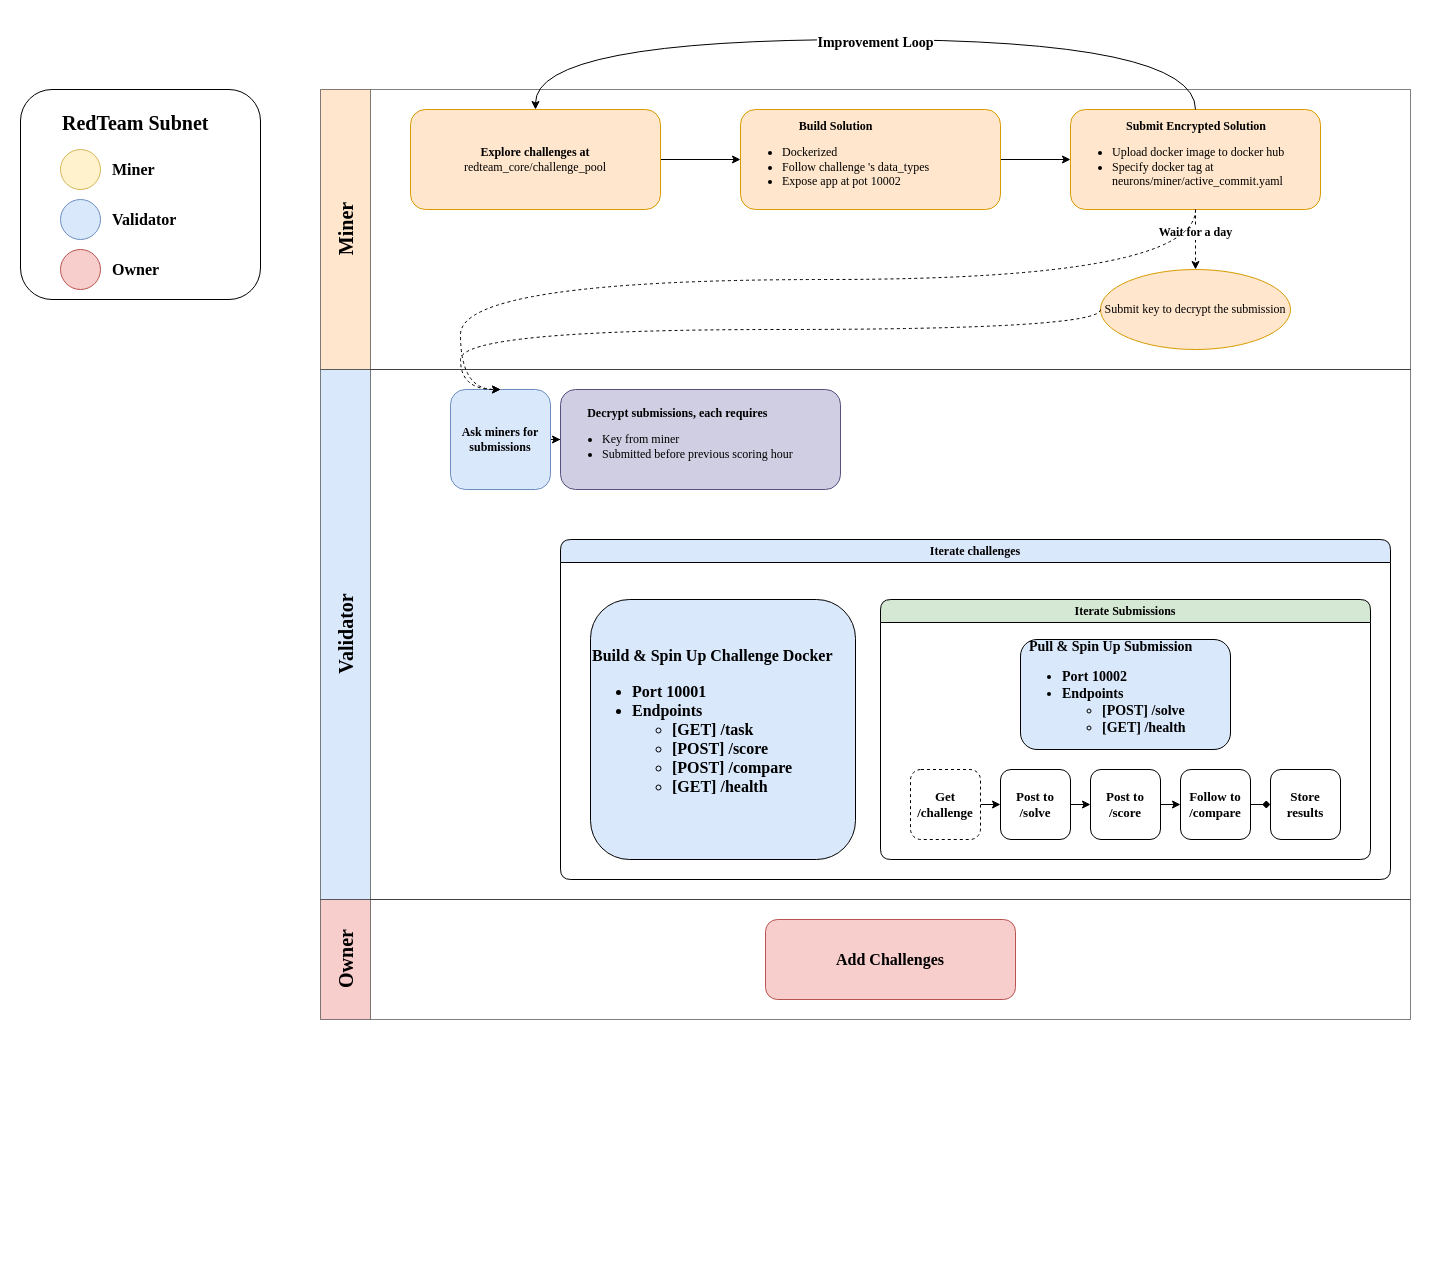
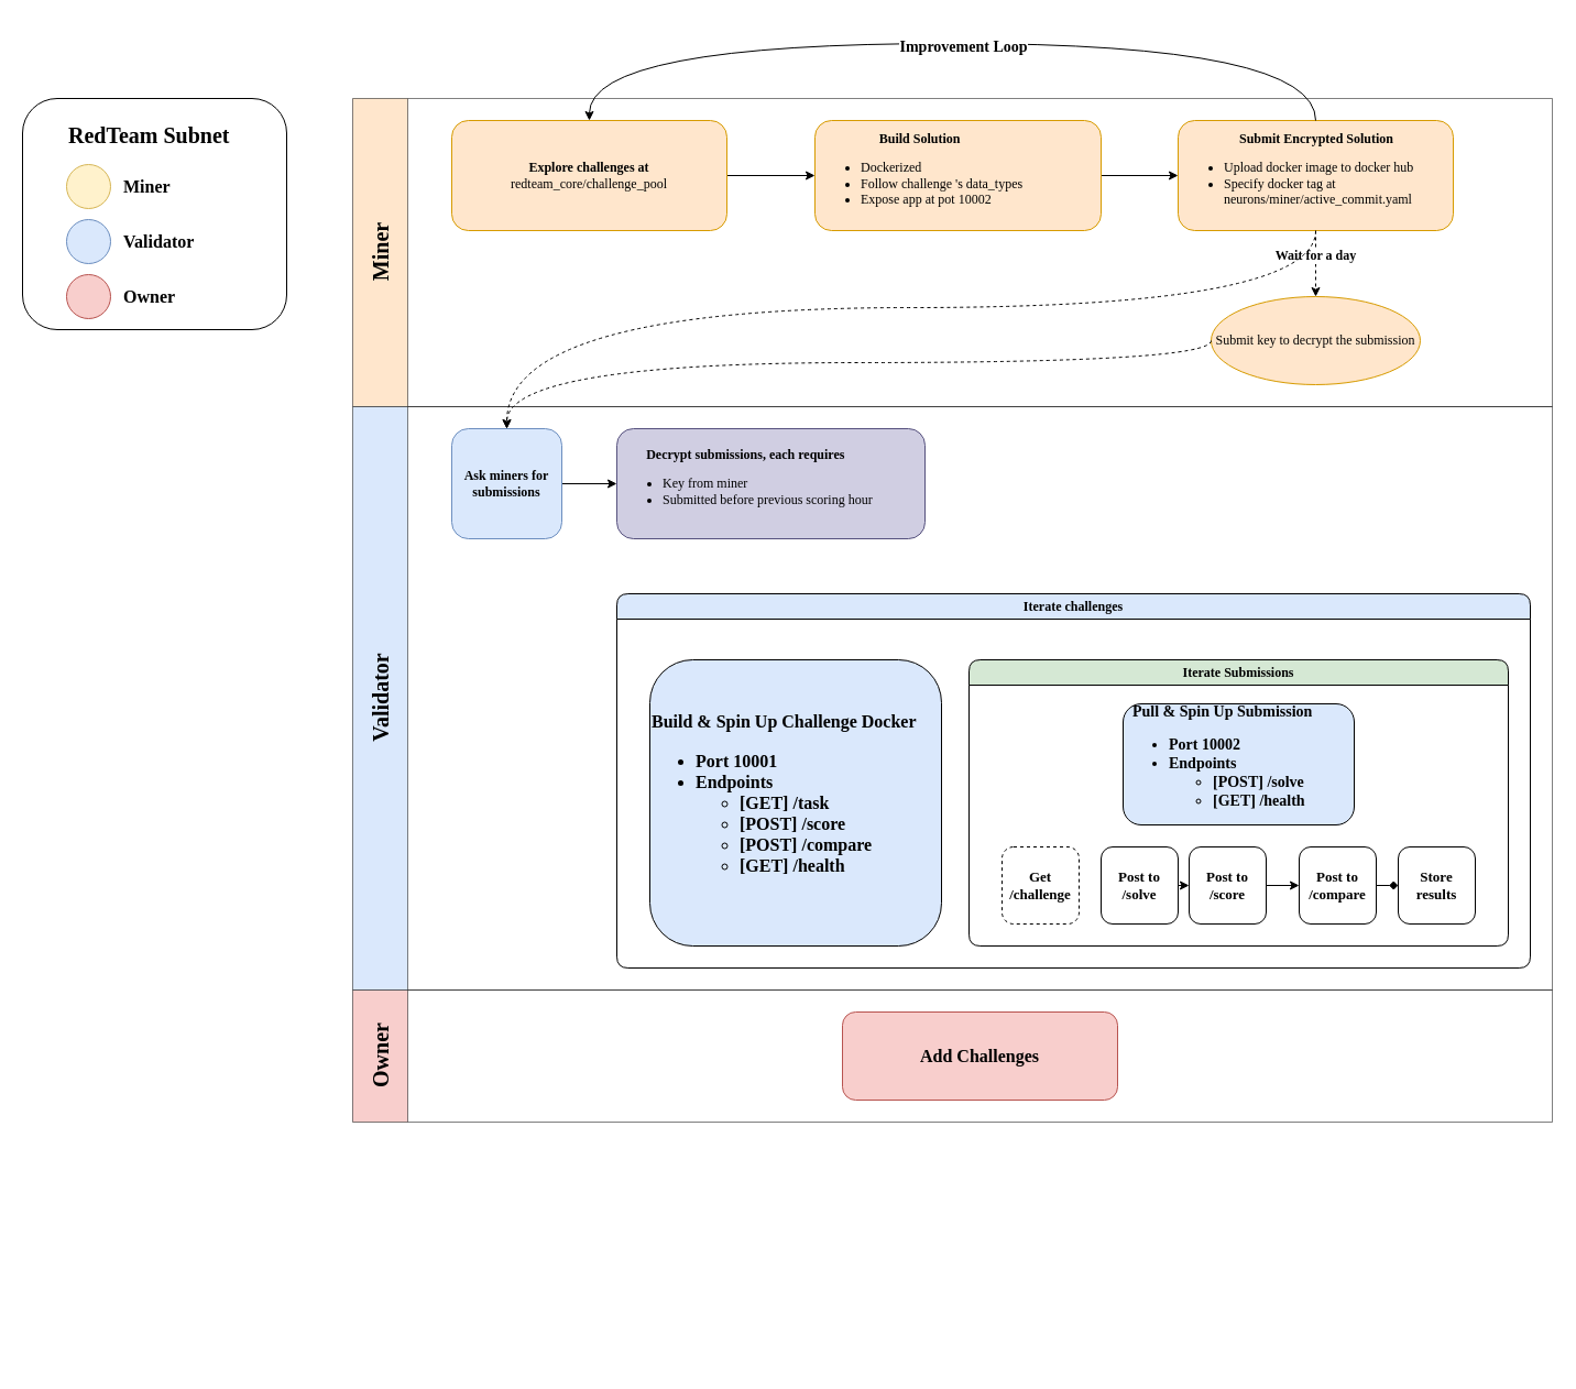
  <mxCell id="0" />
  <mxCell id="1" parent="0" />
  <mxCell id="2" value="" style="group;rounded=1;fontFamily=Comic Sans MS;fontSize=18;" vertex="1" connectable="0" parent="1"><mxGeometry x="320" y="20" width="1090" height="1220" as="geometry" /></mxCell>
  <mxCell id="3" value="" style="group;labelBorderColor=default;strokeColor=none;fontFamily=Comic Sans MS;" vertex="1" connectable="0" parent="2"><mxGeometry width="1090" height="1220" as="geometry" /></mxCell>
  <mxCell id="4" value="" style="group;rounded=1;fontFamily=Comic Sans MS;" vertex="1" connectable="0" parent="3"><mxGeometry width="1090" height="1220" as="geometry" /></mxCell>
  <mxCell id="5" value="&lt;font style=&quot;font-size: 20px;&quot;&gt;Owner&lt;/font&gt;" style="swimlane;startSize=50;horizontal=0;html=1;fillColor=#f8cecc;strokeColor=default;strokeWidth=0.5;fontSize=12;fontFamily=Comic Sans MS;movable=1;resizable=1;rotatable=1;deletable=1;editable=1;locked=0;connectable=1;rounded=0;" parent="4" vertex="1"><mxGeometry y="879" width="1090" height="120" as="geometry" /></mxCell>
  <mxCell id="6" value="&lt;b&gt;Add Challenges&lt;/b&gt;" style="rounded=1;whiteSpace=wrap;html=1;fontFamily=Comic Sans MS;fillColor=#f8cecc;strokeColor=#b85450;fontSize=16;" vertex="1" parent="5"><mxGeometry x="445" y="20" width="250" height="80" as="geometry" /></mxCell>
  <mxCell id="7" value="&lt;font style=&quot;font-size: 20px;&quot;&gt;Miner&lt;/font&gt;" style="swimlane;startSize=50;horizontal=0;html=1;fillColor=#ffe6cc;strokeColor=default;strokeWidth=0.5;fontSize=12;fontFamily=Comic Sans MS;movable=1;resizable=1;rotatable=1;deletable=1;editable=1;locked=0;connectable=1;rounded=0;" parent="4" vertex="1"><mxGeometry y="69" width="1090" height="280" as="geometry" /></mxCell>
  <mxCell id="8" style="edgeStyle=orthogonalEdgeStyle;rounded=0;orthogonalLoop=1;jettySize=auto;html=1;entryX=0;entryY=0.5;entryDx=0;entryDy=0;fontFamily=Comic Sans MS;fontSize=12;" edge="1" parent="7" source="9" target="11"><mxGeometry relative="1" as="geometry" /></mxCell>
  <mxCell id="9" value="&lt;b&gt;Explore challenges at&lt;/b&gt;&lt;div&gt;redteam_core/challenge_pool&lt;/div&gt;" style="rounded=1;whiteSpace=wrap;html=1;fontFamily=Comic Sans MS;fillColor=#ffe6cc;strokeColor=#d79b00;fontSize=12;" vertex="1" parent="7"><mxGeometry x="90" y="20" width="250" height="100" as="geometry" /></mxCell>
  <mxCell id="10" style="edgeStyle=orthogonalEdgeStyle;rounded=0;orthogonalLoop=1;jettySize=auto;html=1;entryX=0;entryY=0.5;entryDx=0;entryDy=0;fontFamily=Comic Sans MS;fontSize=12;" edge="1" parent="7" source="11" target="14"><mxGeometry relative="1" as="geometry" /></mxCell>
  <mxCell id="11" value="&lt;div style=&quot;text-align: center;&quot;&gt;&lt;span style=&quot;background-color: transparent; color: light-dark(rgb(0, 0, 0), rgb(255, 255, 255));&quot;&gt;&lt;b&gt;Build Solution&lt;/b&gt;&lt;/span&gt;&lt;/div&gt;&lt;div&gt;&lt;ul&gt;&lt;li&gt;Dockerized&lt;/li&gt;&lt;li&gt;Follow challenge 's data_types&lt;/li&gt;&lt;li&gt;Expose app at pot 10002&lt;/li&gt;&lt;/ul&gt;&lt;/div&gt;" style="rounded=1;whiteSpace=wrap;html=1;align=left;fontFamily=Comic Sans MS;fillColor=#ffe6cc;strokeColor=#d79b00;fontSize=12;" vertex="1" parent="7"><mxGeometry x="420" y="20" width="260" height="100" as="geometry" /></mxCell>
  <mxCell id="12" style="edgeStyle=orthogonalEdgeStyle;rounded=0;orthogonalLoop=1;jettySize=auto;html=1;entryX=0.5;entryY=0;entryDx=0;entryDy=0;dashed=1;fontFamily=Comic Sans MS;fontSize=12;" edge="1" parent="7" source="14" target="15"><mxGeometry relative="1" as="geometry" /></mxCell>
  <mxCell id="13" value="&lt;b&gt;Wait for a day&lt;/b&gt;" style="edgeLabel;html=1;align=center;verticalAlign=middle;resizable=0;points=[];fontFamily=Comic Sans MS;fontSize=12;" vertex="1" connectable="0" parent="12"><mxGeometry x="-0.261" y="-1" relative="1" as="geometry"><mxPoint as="offset" /></mxGeometry></mxCell>
  <mxCell id="14" value="&lt;div style=&quot;text-align: center;&quot;&gt;&lt;span style=&quot;background-color: transparent; color: light-dark(rgb(0, 0, 0), rgb(255, 255, 255));&quot;&gt;&lt;b&gt;Submit Encrypted Solution&lt;/b&gt;&lt;/span&gt;&lt;/div&gt;&lt;div&gt;&lt;ul&gt;&lt;li&gt;Upload docker image to docker hub&lt;/li&gt;&lt;li&gt;Specify docker tag at neurons/miner/active_commit.yaml&lt;/li&gt;&lt;/ul&gt;&lt;/div&gt;" style="rounded=1;whiteSpace=wrap;html=1;align=left;fontFamily=Comic Sans MS;fillColor=#ffe6cc;strokeColor=#d79b00;fontSize=12;" vertex="1" parent="7"><mxGeometry x="750" y="20" width="250" height="100" as="geometry" /></mxCell>
  <mxCell id="15" value="Submit key to decrypt the submission" style="ellipse;whiteSpace=wrap;html=1;fontFamily=Comic Sans MS;fillColor=#ffe6cc;strokeColor=#d79b00;fontSize=12;" vertex="1" parent="7"><mxGeometry x="780" y="180" width="190" height="80" as="geometry" /></mxCell>
  <mxCell id="16" value="" style="endArrow=classic;html=1;rounded=0;exitX=0.5;exitY=0;exitDx=0;exitDy=0;entryX=0.5;entryY=0;entryDx=0;entryDy=0;edgeStyle=orthogonalEdgeStyle;curved=1;fontFamily=Comic Sans MS;fontSize=12;" edge="1" parent="7" source="14" target="9"><mxGeometry width="50" height="50" relative="1" as="geometry"><mxPoint x="440" y="-110" as="sourcePoint" /><mxPoint x="490" y="-160" as="targetPoint" /><Array as="points"><mxPoint x="875" y="-50" /><mxPoint x="215" y="-50" /></Array></mxGeometry></mxCell>
  <mxCell id="17" value="&lt;b&gt;Improvement Loop&lt;/b&gt;" style="edgeLabel;html=1;align=center;verticalAlign=middle;resizable=0;points=[];fontFamily=Comic Sans MS;fontSize=14;" vertex="1" connectable="0" parent="16"><mxGeometry x="-0.023" y="3" relative="1" as="geometry"><mxPoint as="offset" /></mxGeometry></mxCell>
  <mxCell id="18" value="&lt;font style=&quot;font-size: 20px;&quot;&gt;Validator&lt;/font&gt;" style="swimlane;startSize=50;horizontal=0;html=1;fillColor=#dae8fc;strokeColor=default;strokeWidth=0.5;fontSize=12;fontFamily=Comic Sans MS;movable=1;resizable=1;rotatable=1;deletable=1;editable=1;locked=0;connectable=1;rounded=0;" vertex="1" parent="4"><mxGeometry y="349" width="1090" height="530" as="geometry"><mxRectangle x="20" width="520" height="30" as="alternateBounds" /></mxGeometry></mxCell>
  <mxCell id="19" style="edgeStyle=orthogonalEdgeStyle;rounded=0;orthogonalLoop=1;jettySize=auto;html=1;entryX=0;entryY=0.5;entryDx=0;entryDy=0;fontFamily=Comic Sans MS;fontSize=12;" edge="1" parent="18" source="20" target="21"><mxGeometry relative="1" as="geometry" /></mxCell>
- <mxCell id="20" value="&lt;b&gt;Ask miners for submissions&lt;/b&gt;" style="rounded=1;whiteSpace=wrap;html=1;fontFamily=Comic Sans MS;fillColor=#dae8fc;strokeColor=#6c8ebf;fontSize=12;" vertex="1" parent="18"><mxGeometry x="130" y="20" width="100" height="100" as="geometry" /></mxCell>
+ <mxCell id="20" value="&lt;b&gt;Ask miners for submissions&lt;/b&gt;" style="rounded=1;whiteSpace=wrap;html=1;fontFamily=Comic Sans MS;fillColor=#dae8fc;strokeColor=#6c8ebf;fontSize=12;" vertex="1" parent="18"><mxGeometry x="90" y="20" width="100" height="100" as="geometry" /></mxCell>
  <mxCell id="21" value="&lt;div style=&quot;text-align: center;&quot;&gt;&lt;span style=&quot;background-color: transparent; color: light-dark(rgb(0, 0, 0), rgb(255, 255, 255));&quot;&gt;&lt;b&gt;Decrypt submissions, each requires&lt;/b&gt;&lt;/span&gt;&lt;/div&gt;&lt;div&gt;&lt;ul&gt;&lt;li&gt;Key from miner&lt;/li&gt;&lt;li&gt;Submitted before previous scoring hour&lt;/li&gt;&lt;/ul&gt;&lt;/div&gt;" style="rounded=1;whiteSpace=wrap;html=1;align=left;fontFamily=Comic Sans MS;fillColor=#d0cee2;strokeColor=#56517e;fontSize=12;" vertex="1" parent="18"><mxGeometry x="240" y="20" width="280" height="100" as="geometry" /></mxCell>
  <mxCell id="22" value="Iterate challenges" style="swimlane;whiteSpace=wrap;html=1;fillColor=#dae8fc;strokeColor=default;rounded=1;fontFamily=Comic Sans MS;fontSize=12;" vertex="1" parent="18"><mxGeometry x="240" y="170" width="830" height="340" as="geometry" /></mxCell>
  <mxCell id="23" value="Build &amp;amp; Spin Up Challenge Docker&lt;div&gt;&lt;ul&gt;&lt;li&gt;Port 10001&lt;/li&gt;&lt;li&gt;Endpoints&lt;/li&gt;&lt;ul&gt;&lt;li&gt;[GET] /task&lt;/li&gt;&lt;li&gt;[POST] /score&lt;/li&gt;&lt;li&gt;[POST] /compare&lt;/li&gt;&lt;li&gt;[GET] /health&lt;/li&gt;&lt;/ul&gt;&lt;/ul&gt;&lt;/div&gt;" style="rounded=1;whiteSpace=wrap;html=1;align=left;fillColor=#dae8fc;strokeColor=default;fontFamily=Comic Sans MS;fontSize=16;fontStyle=1" vertex="1" parent="22"><mxGeometry x="30" y="60" width="265" height="260" as="geometry" /></mxCell>
  <mxCell id="24" value="Iterate Submissions" style="swimlane;whiteSpace=wrap;html=1;rounded=1;fillColor=#d5e8d4;strokeColor=default;fontFamily=Comic Sans MS;fontSize=12;" vertex="1" parent="22"><mxGeometry x="320" y="60" width="490" height="260" as="geometry" /></mxCell>
  <mxCell id="25" value="&amp;nbsp; Pull &amp;amp; Spin Up Submission&lt;div&gt;&lt;ul&gt;&lt;li&gt;Port 10002&lt;/li&gt;&lt;li&gt;Endpoints&lt;/li&gt;&lt;ul&gt;&lt;li&gt;[POST] /solve&lt;/li&gt;&lt;li&gt;[GET] /health&lt;/li&gt;&lt;/ul&gt;&lt;/ul&gt;&lt;/div&gt;" style="rounded=1;whiteSpace=wrap;html=1;align=left;fillColor=#dae8fc;strokeColor=default;fontFamily=Comic Sans MS;fontSize=14;fontStyle=1" vertex="1" parent="24"><mxGeometry x="140" y="40" width="210" height="110" as="geometry" /></mxCell>
- <mxCell id="26" style="edgeStyle=orthogonalEdgeStyle;rounded=1;orthogonalLoop=1;jettySize=auto;html=1;exitX=1;exitY=0.5;exitDx=0;exitDy=0;entryX=0;entryY=0.5;entryDx=0;entryDy=0;fontFamily=Comic Sans MS;fontSize=12;" edge="1" parent="24" source="27" target="29"><mxGeometry relative="1" as="geometry" /></mxCell>
  <mxCell id="27" value="Get /challenge" style="rounded=1;whiteSpace=wrap;html=1;fontFamily=Comic Sans MS;fontSize=13;fontStyle=1;dashed=1;" vertex="1" parent="24"><mxGeometry x="30" y="170" width="70" height="70" as="geometry" /></mxCell>
  <mxCell id="28" style="edgeStyle=orthogonalEdgeStyle;rounded=1;orthogonalLoop=1;jettySize=auto;html=1;exitX=1;exitY=0.5;exitDx=0;exitDy=0;entryX=0;entryY=0.5;entryDx=0;entryDy=0;fontFamily=Comic Sans MS;fontSize=12;" edge="1" parent="24" source="29" target="31"><mxGeometry relative="1" as="geometry" /></mxCell>
  <mxCell id="29" value="Post to /solve" style="rounded=1;whiteSpace=wrap;html=1;fontFamily=Comic Sans MS;fontSize=13;fontStyle=1" vertex="1" parent="24"><mxGeometry x="120" y="170" width="70" height="70" as="geometry" /></mxCell>
  <mxCell id="30" style="edgeStyle=orthogonalEdgeStyle;rounded=1;orthogonalLoop=1;jettySize=auto;html=1;exitX=1;exitY=0.5;exitDx=0;exitDy=0;entryX=0;entryY=0.5;entryDx=0;entryDy=0;fontFamily=Comic Sans MS;fontSize=12;" edge="1" parent="24" source="31" target="33"><mxGeometry relative="1" as="geometry" /></mxCell>
- <mxCell id="31" value="Post to /score" style="rounded=1;whiteSpace=wrap;html=1;fontFamily=Comic Sans MS;fontSize=13;fontStyle=1" vertex="1" parent="24"><mxGeometry x="210" y="170" width="70" height="70" as="geometry" /></mxCell>
+ <mxCell id="31" value="Post to /score" style="rounded=1;whiteSpace=wrap;html=1;fontFamily=Comic Sans MS;fontSize=13;fontStyle=1" vertex="1" parent="24"><mxGeometry x="200" y="170" width="70" height="70" as="geometry" /></mxCell>
  <mxCell id="32" style="edgeStyle=orthogonalEdgeStyle;rounded=1;orthogonalLoop=1;jettySize=auto;html=1;exitX=1;exitY=0.5;exitDx=0;exitDy=0;entryX=0;entryY=0.5;entryDx=0;entryDy=0;fontFamily=Comic Sans MS;fontSize=12;endArrow=diamond;" edge="1" parent="24" source="33" target="34"><mxGeometry relative="1" as="geometry" /></mxCell>
- <mxCell id="33" value="Follow to /compare" style="rounded=1;whiteSpace=wrap;html=1;fontFamily=Comic Sans MS;fontSize=13;fontStyle=1" vertex="1" parent="24"><mxGeometry x="300" y="170" width="70" height="70" as="geometry" /></mxCell>
+ <mxCell id="33" value="Post to /compare" style="rounded=1;whiteSpace=wrap;html=1;fontFamily=Comic Sans MS;fontSize=13;fontStyle=1" vertex="1" parent="24"><mxGeometry x="300" y="170" width="70" height="70" as="geometry" /></mxCell>
  <mxCell id="34" value="Store results" style="rounded=1;whiteSpace=wrap;html=1;fontFamily=Comic Sans MS;fontSize=13;fontStyle=1" vertex="1" parent="24"><mxGeometry x="390" y="170" width="70" height="70" as="geometry" /></mxCell>
  <mxCell id="35" style="edgeStyle=orthogonalEdgeStyle;rounded=1;orthogonalLoop=1;jettySize=auto;html=1;exitX=0.5;exitY=1;exitDx=0;exitDy=0;fontFamily=Comic Sans MS;fontSize=12;" edge="1" parent="22" source="23" target="23"><mxGeometry relative="1" as="geometry" /></mxCell>
  <mxCell id="36" value="" style="endArrow=classic;html=1;rounded=0;exitX=0;exitY=0.5;exitDx=0;exitDy=0;entryX=0.5;entryY=0;entryDx=0;entryDy=0;edgeStyle=orthogonalEdgeStyle;curved=1;dashed=1;fontFamily=Comic Sans MS;fontSize=12;" edge="1" parent="4" source="15" target="20"><mxGeometry width="50" height="50" relative="1" as="geometry"><mxPoint x="340" y="299" as="sourcePoint" /><mxPoint x="390" y="249" as="targetPoint" /><Array as="points"><mxPoint x="780" y="309" /><mxPoint x="140" y="309" /></Array></mxGeometry></mxCell>
  <mxCell id="37" value="" style="endArrow=classic;html=1;rounded=0;exitX=0.5;exitY=1;exitDx=0;exitDy=0;entryX=0.5;entryY=0;entryDx=0;entryDy=0;edgeStyle=orthogonalEdgeStyle;curved=1;dashed=1;fontFamily=Comic Sans MS;fontSize=12;" edge="1" parent="4" source="14" target="20"><mxGeometry width="50" height="50" relative="1" as="geometry"><mxPoint x="360" y="269" as="sourcePoint" /><mxPoint x="410" y="219" as="targetPoint" /><Array as="points"><mxPoint x="875" y="259" /><mxPoint x="140" y="259" /></Array></mxGeometry></mxCell>
  <mxCell id="38" value="&lt;blockquote style=&quot;margin: 0 0 0 40px; border: none; padding: 0px;&quot;&gt;&lt;div&gt;&lt;font style=&quot;font-size: 20px;&quot;&gt;&lt;b&gt;RedTeam Subnet&lt;/b&gt;&lt;/font&gt;&lt;/div&gt;&lt;/blockquote&gt;&lt;div&gt;&lt;br&gt;&lt;/div&gt;&lt;div&gt;&lt;br&gt;&lt;/div&gt;&lt;div&gt;&lt;br&gt;&lt;/div&gt;&lt;div&gt;&lt;br&gt;&lt;/div&gt;&lt;div&gt;&lt;br&gt;&lt;/div&gt;&lt;div&gt;&lt;br&gt;&lt;/div&gt;&lt;div&gt;&lt;br&gt;&lt;/div&gt;&lt;div&gt;&lt;br&gt;&lt;/div&gt;&lt;div&gt;&lt;br&gt;&lt;/div&gt;&lt;div&gt;&lt;br&gt;&lt;/div&gt;" style="rounded=1;whiteSpace=wrap;html=1;align=left;fontFamily=Comic Sans MS;" vertex="1" parent="1"><mxGeometry x="20" y="89" width="240" height="210" as="geometry" /></mxCell>
  <mxCell id="39" value="" style="ellipse;whiteSpace=wrap;html=1;aspect=fixed;rounded=1;fontFamily=Comic Sans MS;fillColor=#fff2cc;strokeColor=#d6b656;" vertex="1" parent="1"><mxGeometry x="60" y="149" width="40" height="40" as="geometry" /></mxCell>
  <mxCell id="40" value="" style="ellipse;whiteSpace=wrap;html=1;aspect=fixed;rounded=1;fontFamily=Comic Sans MS;fillColor=#dae8fc;strokeColor=#6c8ebf;" vertex="1" parent="1"><mxGeometry x="60" y="199" width="40" height="40" as="geometry" /></mxCell>
  <mxCell id="41" value="" style="ellipse;whiteSpace=wrap;html=1;aspect=fixed;rounded=1;fontFamily=Comic Sans MS;fillColor=#f8cecc;strokeColor=#b85450;" vertex="1" parent="1"><mxGeometry x="60" y="249" width="40" height="40" as="geometry" /></mxCell>
  <mxCell id="42" value="Miner" style="text;html=1;align=left;verticalAlign=middle;whiteSpace=wrap;rounded=0;fontFamily=Comic Sans MS;fontStyle=1;fontSize=16;" vertex="1" parent="1"><mxGeometry x="110" y="154" width="100" height="30" as="geometry" /></mxCell>
  <mxCell id="43" value="Validator" style="text;html=1;align=left;verticalAlign=middle;whiteSpace=wrap;rounded=0;fontFamily=Comic Sans MS;fontStyle=1;fontSize=16;" vertex="1" parent="1"><mxGeometry x="110" y="204" width="100" height="30" as="geometry" /></mxCell>
  <mxCell id="44" value="Owner" style="text;html=1;align=left;verticalAlign=middle;whiteSpace=wrap;rounded=0;fontFamily=Comic Sans MS;fontStyle=1;fontSize=16;" vertex="1" parent="1"><mxGeometry x="110" y="254" width="100" height="30" as="geometry" /></mxCell>
